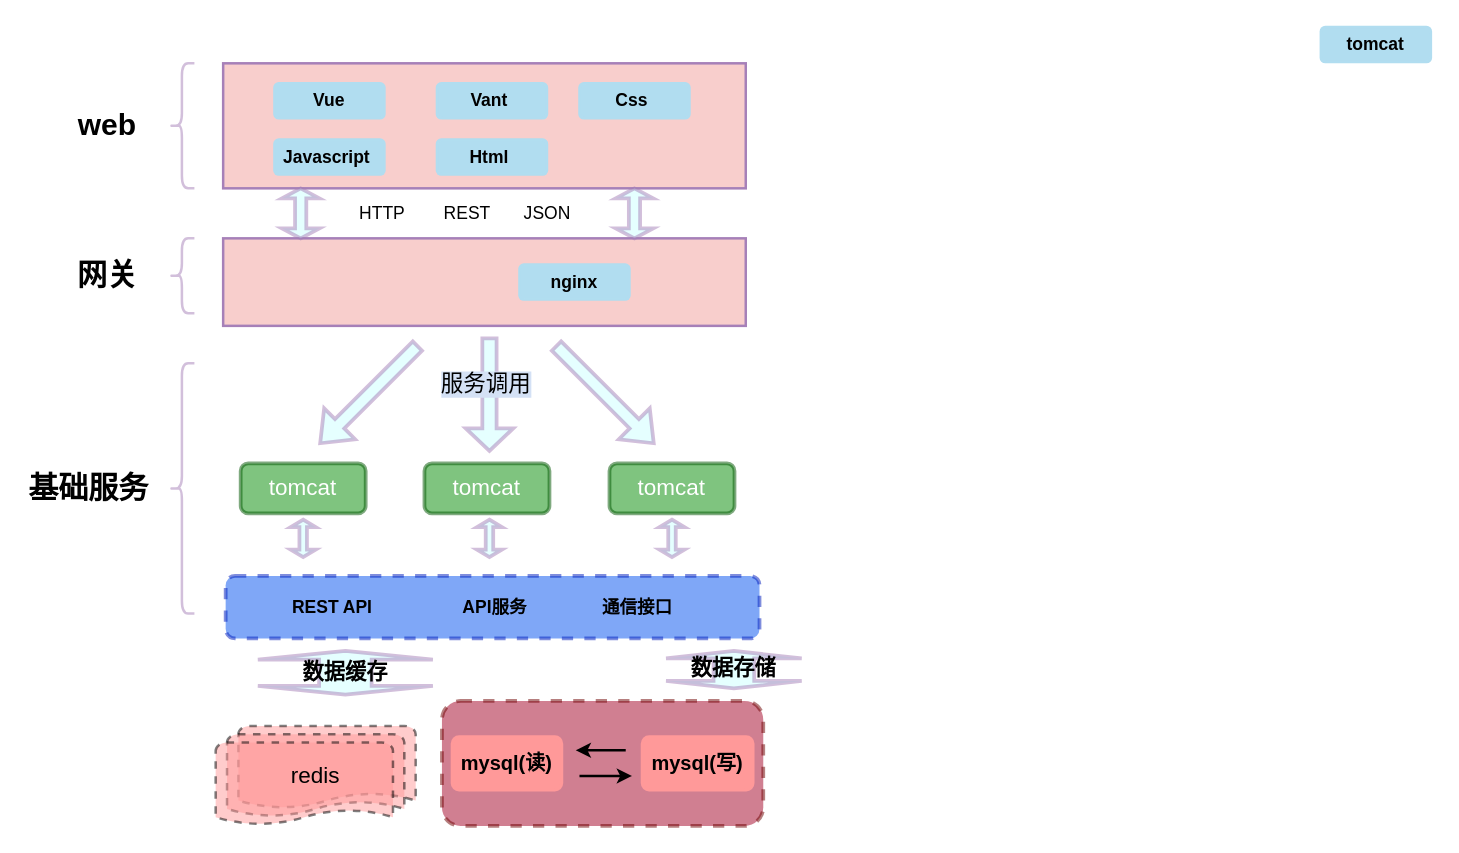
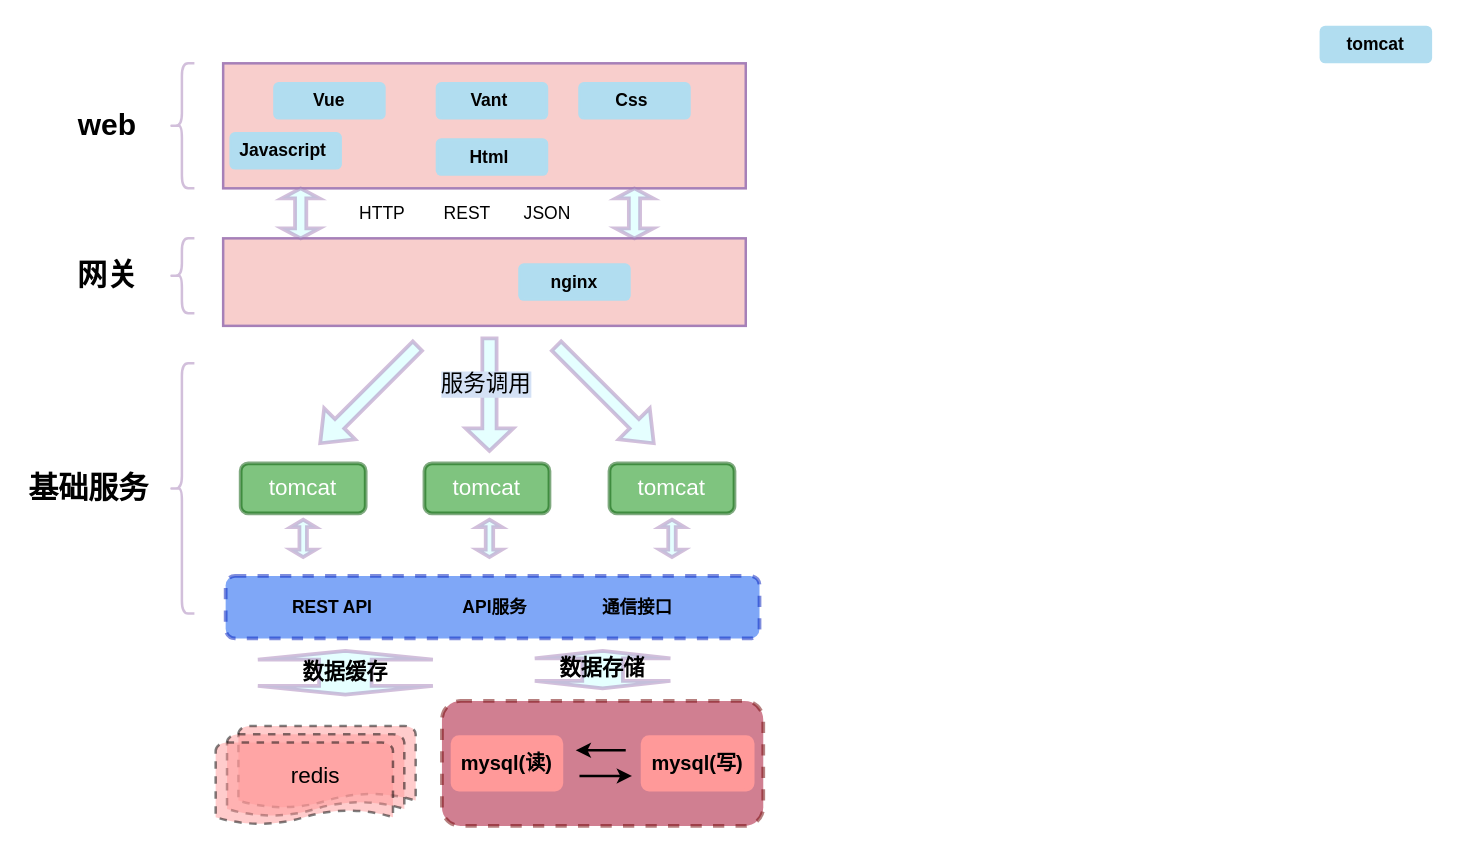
  <mxCell id="0" />
  <mxCell id="1" parent="0" />
  <mxCell id="2" value="" style="rounded=0;whiteSpace=wrap;html=1;fillColor=#f8cecc;strokeWidth=2;strokeColor=#A680B8;" vertex="1" parent="1"><mxGeometry x="178" y="50" width="418" height="100" as="geometry" /></mxCell>
  <mxCell id="3" value="&lt;p class=&quot;MsoNormal&quot;&gt;&lt;span style=&quot;font-size: 10.5pt&quot;&gt;Vue&lt;/span&gt;&lt;/p&gt;" style="shape=ext;double=1;rounded=1;whiteSpace=wrap;html=1;fillColor=#b1ddf0;strokeColor=none;fontStyle=1" vertex="1" parent="1"><mxGeometry x="218" y="65" width="90" height="30" as="geometry" /></mxCell>
  <mxCell id="4" value="&lt;p class=&quot;MsoNormal&quot;&gt;&lt;span style=&quot;font-size: 10.5pt&quot;&gt;Vant&amp;nbsp;&lt;/span&gt;&lt;/p&gt;" style="shape=ext;double=1;rounded=1;whiteSpace=wrap;html=1;fillColor=#b1ddf0;strokeColor=none;perimeterSpacing=0;fontStyle=1" vertex="1" parent="1"><mxGeometry x="348" y="65" width="90" height="30" as="geometry" /></mxCell>
- <mxCell id="5" value="&lt;p class=&quot;MsoNormal&quot;&gt;&lt;span style=&quot;font-size: 10.5pt&quot;&gt;Javascript&amp;nbsp;&lt;/span&gt;&lt;/p&gt;" style="shape=ext;double=1;rounded=1;whiteSpace=wrap;html=1;fillColor=#b1ddf0;strokeColor=none;fontStyle=1" vertex="1" parent="1"><mxGeometry x="218" y="110" width="90" height="30" as="geometry" /></mxCell>
+ <mxCell id="5" value="&lt;p class=&quot;MsoNormal&quot;&gt;&lt;span style=&quot;font-size: 10.5pt&quot;&gt;Javascript&amp;nbsp;&lt;/span&gt;&lt;/p&gt;" style="shape=ext;double=1;rounded=1;whiteSpace=wrap;html=1;fillColor=#b1ddf0;strokeColor=none;fontStyle=1" vertex="1" parent="1"><mxGeometry x="183" y="105" width="90" height="30" as="geometry" /></mxCell>
  <mxCell id="6" value="&lt;p class=&quot;MsoNormal&quot;&gt;&lt;span style=&quot;font-size: 10.5pt&quot;&gt;Html&amp;nbsp;&lt;/span&gt;&lt;/p&gt;" style="shape=ext;double=1;rounded=1;whiteSpace=wrap;html=1;fillColor=#b1ddf0;strokeColor=none;fontStyle=1" vertex="1" parent="1"><mxGeometry x="348" y="110" width="90" height="30" as="geometry" /></mxCell>
  <mxCell id="7" value="&lt;p class=&quot;MsoNormal&quot;&gt;&lt;span style=&quot;font-size: 10.5pt&quot;&gt;Css&amp;nbsp;&lt;/span&gt;&lt;/p&gt;" style="shape=ext;double=1;rounded=1;whiteSpace=wrap;html=1;fillColor=#b1ddf0;strokeColor=none;fontStyle=1" vertex="1" parent="1"><mxGeometry x="462" y="65" width="90" height="30" as="geometry" /></mxCell>
  <mxCell id="8" value="web" style="text;strokeColor=none;fillColor=none;html=1;fontSize=24;fontStyle=1;verticalAlign=middle;align=center;opacity=50;" vertex="1" parent="1"><mxGeometry x="35" y="80" width="100" height="40" as="geometry" /></mxCell>
  <mxCell id="9" value="" style="shape=curlyBracket;whiteSpace=wrap;html=1;rounded=1;strokeColor=#A680B8;strokeWidth=2;fillColor=#ffffff;gradientColor=none;opacity=50;size=0.5;" vertex="1" parent="1"><mxGeometry x="135" y="50" width="20" height="100" as="geometry" /></mxCell>
  <mxCell id="10" value="" style="rounded=0;whiteSpace=wrap;html=1;fillColor=#f8cecc;strokeWidth=2;strokeColor=#A680B8;" vertex="1" parent="1"><mxGeometry x="178" y="190" width="418" height="70" as="geometry" /></mxCell>
  <mxCell id="11" value="&lt;p class=&quot;MsoNormal&quot;&gt;&lt;span style=&quot;font-size: 14px&quot;&gt;nginx&lt;/span&gt;&lt;br&gt;&lt;/p&gt;" style="shape=ext;double=1;rounded=1;whiteSpace=wrap;html=1;fillColor=#b1ddf0;strokeColor=none;fontStyle=1" vertex="1" parent="1"><mxGeometry x="414" y="210" width="90" height="30" as="geometry" /></mxCell>
  <mxCell id="12" value="&lt;p class=&quot;MsoNormal&quot;&gt;&lt;span style=&quot;font-size: 10.5pt&quot;&gt;tomcat&lt;/span&gt;&lt;/p&gt;" style="shape=ext;double=1;rounded=1;whiteSpace=wrap;html=1;fillColor=#b1ddf0;strokeColor=none;fontStyle=1" vertex="1" parent="1"><mxGeometry x="1055" y="20" width="90" height="30" as="geometry" /></mxCell>
  <mxCell id="13" value="" style="shape=curlyBracket;whiteSpace=wrap;html=1;rounded=1;strokeColor=#A680B8;strokeWidth=2;fillColor=#ffffff;gradientColor=none;opacity=50;size=0.5;" vertex="1" parent="1"><mxGeometry x="135" y="190" width="20" height="60" as="geometry" /></mxCell>
  <mxCell id="14" value="网关" style="text;strokeColor=none;fillColor=none;html=1;fontSize=24;fontStyle=1;verticalAlign=middle;align=center;opacity=50;" vertex="1" parent="1"><mxGeometry x="35" y="200" width="100" height="40" as="geometry" /></mxCell>
  <mxCell id="15" value="" style="shape=doubleArrow;direction=south;whiteSpace=wrap;html=1;rounded=0;shadow=0;glass=0;labelBackgroundColor=none;sketch=0;strokeColor=#A680B8;strokeWidth=3;gradientColor=none;fontSize=17;opacity=50;labelBorderColor=none;fillColor=#CCFFFF;" vertex="1" parent="1"><mxGeometry x="225" y="150" width="30" height="40" as="geometry" /></mxCell>
  <mxCell id="16" value="" style="shape=doubleArrow;direction=south;whiteSpace=wrap;html=1;rounded=0;shadow=0;glass=0;labelBackgroundColor=none;sketch=0;strokeColor=#A680B8;strokeWidth=3;gradientColor=none;fontSize=17;opacity=50;fillColor=#CCFFFF;" vertex="1" parent="1"><mxGeometry x="492" y="150" width="30" height="40" as="geometry" /></mxCell>
  <mxCell id="17" value="HTTP" style="text;html=1;align=center;verticalAlign=middle;resizable=0;points=[];autosize=1;fontSize=14;fontStyle=0" vertex="1" parent="1"><mxGeometry x="280" y="160" width="50" height="20" as="geometry" /></mxCell>
  <mxCell id="18" value="REST" style="text;html=1;align=center;verticalAlign=middle;resizable=0;points=[];autosize=1;fontSize=14;fontStyle=0" vertex="1" parent="1"><mxGeometry x="348" y="160" width="50" height="20" as="geometry" /></mxCell>
  <mxCell id="19" value="JSON" style="text;html=1;align=center;verticalAlign=middle;resizable=0;points=[];autosize=1;fontSize=14;fontStyle=0" vertex="1" parent="1"><mxGeometry x="412" y="160" width="50" height="20" as="geometry" /></mxCell>
  <mxCell id="20" value="" style="shape=singleArrow;direction=south;whiteSpace=wrap;html=1;rounded=0;shadow=0;glass=0;labelBackgroundColor=none;sketch=0;strokeColor=#A680B8;strokeWidth=3;gradientColor=none;fontSize=14;opacity=50;rotation=45;fillColor=#CCFFFF;" vertex="1" parent="1"><mxGeometry x="277" y="260" width="35" height="110" as="geometry" /></mxCell>
  <mxCell id="21" value="" style="shape=singleArrow;direction=south;whiteSpace=wrap;html=1;rounded=0;shadow=0;glass=0;labelBackgroundColor=none;sketch=0;strokeColor=#A680B8;strokeWidth=3;gradientColor=none;fontSize=14;opacity=50;fillColor=#CCFFFF;" vertex="1" parent="1"><mxGeometry x="372" y="270" width="38" height="90" as="geometry" /></mxCell>
  <mxCell id="22" value="" style="shape=singleArrow;direction=south;whiteSpace=wrap;html=1;rounded=0;shadow=0;glass=0;labelBackgroundColor=none;sketch=0;strokeColor=#A680B8;strokeWidth=3;gradientColor=none;fontSize=14;opacity=50;rotation=-45;fillColor=#CCFFFF;" vertex="1" parent="1"><mxGeometry x="466" y="260" width="35" height="110" as="geometry" /></mxCell>
  <mxCell id="23" value="服务调用" style="text;strokeColor=none;fillColor=none;html=1;fontSize=18;fontStyle=0;verticalAlign=middle;align=center;rounded=0;shadow=0;glass=0;labelBackgroundColor=#D4E1F5;sketch=0;opacity=50;" vertex="1" parent="1"><mxGeometry x="338" y="286.85" width="100" height="40" as="geometry" /></mxCell>
  <mxCell id="24" value="tomcat" style="whiteSpace=wrap;html=1;align=center;rounded=1;shadow=0;glass=0;labelBackgroundColor=none;sketch=0;strokeColor=#005700;strokeWidth=3;fillColor=#008a00;fontSize=18;opacity=50;fontColor=#ffffff;" vertex="1" parent="1"><mxGeometry x="192" y="370" width="100" height="40" as="geometry" /></mxCell>
  <mxCell id="25" value="tomcat" style="whiteSpace=wrap;html=1;align=center;rounded=1;shadow=0;glass=0;labelBackgroundColor=none;sketch=0;strokeColor=#005700;strokeWidth=3;fillColor=#008a00;fontSize=18;opacity=50;fontColor=#ffffff;" vertex="1" parent="1"><mxGeometry x="339" y="370" width="100" height="40" as="geometry" /></mxCell>
  <mxCell id="26" value="tomcat" style="whiteSpace=wrap;html=1;align=center;rounded=1;shadow=0;glass=0;labelBackgroundColor=none;sketch=0;strokeColor=#005700;strokeWidth=3;fillColor=#008a00;fontSize=18;opacity=50;fontColor=#ffffff;" vertex="1" parent="1"><mxGeometry x="487" y="370" width="100" height="40" as="geometry" /></mxCell>
  <mxCell id="27" value="" style="shape=doubleArrow;direction=south;whiteSpace=wrap;html=1;rounded=0;shadow=0;glass=0;labelBackgroundColor=none;sketch=0;strokeColor=#A680B8;strokeWidth=3;gradientColor=none;fontSize=17;opacity=50;labelBorderColor=none;fillColor=#CCFFFF;" vertex="1" parent="1"><mxGeometry x="232" y="415" width="20" height="30" as="geometry" /></mxCell>
  <mxCell id="28" value="" style="shape=doubleArrow;direction=south;whiteSpace=wrap;html=1;rounded=0;shadow=0;glass=0;labelBackgroundColor=none;sketch=0;strokeColor=#A680B8;strokeWidth=3;gradientColor=none;fontSize=17;opacity=50;labelBorderColor=none;fillColor=#CCFFFF;" vertex="1" parent="1"><mxGeometry x="381" y="415" width="20" height="30" as="geometry" /></mxCell>
  <mxCell id="29" value="" style="shape=doubleArrow;direction=south;whiteSpace=wrap;html=1;rounded=0;shadow=0;glass=0;labelBackgroundColor=none;sketch=0;strokeColor=#A680B8;strokeWidth=3;gradientColor=none;fontSize=17;opacity=50;labelBorderColor=none;fillColor=#CCFFFF;" vertex="1" parent="1"><mxGeometry x="527" y="415" width="20" height="30" as="geometry" /></mxCell>
  <mxCell id="30" value="" style="rounded=1;whiteSpace=wrap;html=1;shadow=0;glass=0;dashed=1;labelBackgroundColor=none;sketch=0;strokeColor=#001DBC;strokeWidth=3;fillColor=#0050ef;fontSize=18;opacity=50;fontColor=#ffffff;" vertex="1" parent="1"><mxGeometry x="180" y="460" width="427" height="50" as="geometry" /></mxCell>
  <mxCell id="31" value="REST API" style="text;html=1;align=center;verticalAlign=middle;resizable=0;points=[];autosize=1;fontSize=14;fontStyle=1" vertex="1" parent="1"><mxGeometry x="225" y="475" width="80" height="20" as="geometry" /></mxCell>
  <mxCell id="32" value="API服务" style="text;html=1;align=center;verticalAlign=middle;resizable=0;points=[];autosize=1;fontSize=14;fontStyle=1" vertex="1" parent="1"><mxGeometry x="360" y="475" width="70" height="20" as="geometry" /></mxCell>
  <mxCell id="33" value="通信接口" style="text;html=1;align=center;verticalAlign=middle;resizable=0;points=[];autosize=1;fontSize=14;fontStyle=1" vertex="1" parent="1"><mxGeometry x="474" y="475" width="70" height="20" as="geometry" /></mxCell>
  <mxCell id="34" value="" style="shape=curlyBracket;whiteSpace=wrap;html=1;rounded=1;strokeColor=#A680B8;strokeWidth=2;fillColor=#ffffff;gradientColor=none;opacity=50;size=0.5;" vertex="1" parent="1"><mxGeometry x="135" y="290" width="20" height="200" as="geometry" /></mxCell>
  <mxCell id="35" value="基础服务" style="text;strokeColor=none;fillColor=none;html=1;fontSize=24;fontStyle=1;verticalAlign=middle;align=center;opacity=50;" vertex="1" parent="1"><mxGeometry x="20" y="370" width="100" height="40" as="geometry" /></mxCell>
  <mxCell id="36" value="" style="rounded=1;whiteSpace=wrap;html=1;shadow=0;glass=0;dashed=1;labelBackgroundColor=none;sketch=0;strokeColor=#6F0000;strokeWidth=3;fillColor=#a20025;fontSize=18;opacity=50;fontColor=#ffffff;" vertex="1" parent="1"><mxGeometry x="353" y="560" width="257" height="100" as="geometry" /></mxCell>
  <mxCell id="37" value="&lt;p class=&quot;MsoNormal&quot;&gt;&lt;span style=&quot;font-size: 16px&quot;&gt;mysql(读)&lt;/span&gt;&lt;br&gt;&lt;/p&gt;" style="shape=ext;double=1;rounded=1;whiteSpace=wrap;html=1;strokeColor=none;fontStyle=1;fillColor=#FF9999;" vertex="1" parent="1"><mxGeometry x="360" y="587.5" width="90" height="45" as="geometry" /></mxCell>
- <mxCell id="38" value="数据存储" style="shape=doubleArrow;direction=south;whiteSpace=wrap;html=1;rounded=0;shadow=0;glass=0;labelBackgroundColor=none;sketch=0;strokeColor=#A680B8;strokeWidth=3;gradientColor=none;fontSize=17;opacity=50;labelBorderColor=none;fillColor=#CCFFFF;fontStyle=1" vertex="1" parent="1"><mxGeometry x="532.25" y="520" width="108.5" height="30" as="geometry" /></mxCell>
+ <mxCell id="38" value="数据存储" style="shape=doubleArrow;direction=south;whiteSpace=wrap;html=1;rounded=0;shadow=0;glass=0;labelBackgroundColor=none;sketch=0;strokeColor=#A680B8;strokeWidth=3;gradientColor=none;fontSize=17;opacity=50;labelBorderColor=none;fillColor=#CCFFFF;fontStyle=1" vertex="1" parent="1"><mxGeometry x="427.25" y="520" width="108.5" height="30" as="geometry" /></mxCell>
  <mxCell id="39" value="redis" style="strokeWidth=2;html=1;shape=mxgraph.flowchart.multi-document;whiteSpace=wrap;rounded=1;shadow=0;glass=0;dashed=1;labelBackgroundColor=none;sketch=0;fillColor=#FF9999;gradientColor=none;fontSize=18;opacity=50;" vertex="1" parent="1"><mxGeometry x="172" y="580" width="160" height="80" as="geometry" /></mxCell>
  <mxCell id="40" value="&lt;p class=&quot;MsoNormal&quot;&gt;&lt;span style=&quot;font-size: 16px&quot;&gt;mysql(写)&lt;/span&gt;&lt;br&gt;&lt;/p&gt;" style="shape=ext;double=1;rounded=1;whiteSpace=wrap;html=1;strokeColor=none;fontStyle=1;fillColor=#FF9999;" vertex="1" parent="1"><mxGeometry x="512" y="587.5" width="91" height="45" as="geometry" /></mxCell>
  <mxCell id="41" value="" style="endArrow=classic;html=1;strokeWidth=2;fontSize=18;" edge="1" parent="1"><mxGeometry width="50" height="50" relative="1" as="geometry"><mxPoint x="463" y="620" as="sourcePoint" /><mxPoint x="505" y="620" as="targetPoint" /></mxGeometry></mxCell>
  <mxCell id="42" value="" style="endArrow=classic;html=1;strokeWidth=2;fontSize=18;" edge="1" parent="1"><mxGeometry width="50" height="50" relative="1" as="geometry"><mxPoint x="500" y="599.5" as="sourcePoint" /><mxPoint x="460" y="599.5" as="targetPoint" /></mxGeometry></mxCell>
  <mxCell id="43" value="数据缓存" style="shape=doubleArrow;direction=south;whiteSpace=wrap;html=1;rounded=0;shadow=0;glass=0;labelBackgroundColor=none;sketch=0;strokeColor=#A680B8;strokeWidth=3;gradientColor=none;fontSize=17;opacity=50;labelBorderColor=none;fillColor=#CCFFFF;fontStyle=1" vertex="1" parent="1"><mxGeometry x="205.75" y="520" width="140" height="35" as="geometry" /></mxCell>
